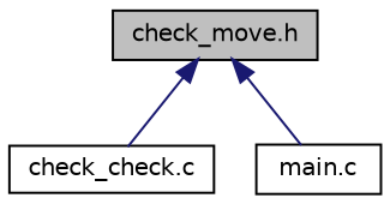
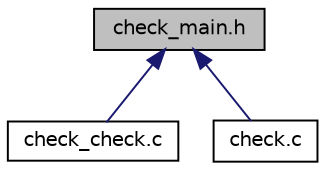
  digraph {
    node [color=black fillcolor=white fontname=Helvetica fontsize=10 shape=record style=filled]
    edge [color=midnightblue dir=back fontname=Helvetica fontsize=10 labelfontname=Helvetica labelfontsize=10 style=solid]
-   n1 [fillcolor=grey75 fontcolor=black height=0.2 label="check_move.h" width=0.4]
+   n1 [fillcolor=grey75 fontcolor=black height=0.2 label="check_main.h" width=0.4]
    n2 [height=0.2 label="check_check.c" width=0.4]
-   n3 [height=0.2 label="main.c" width=0.4]
+   n3 [height=0.2 label="check.c" width=0.4]
    n1 -> n2
    n1 -> n3
  }
